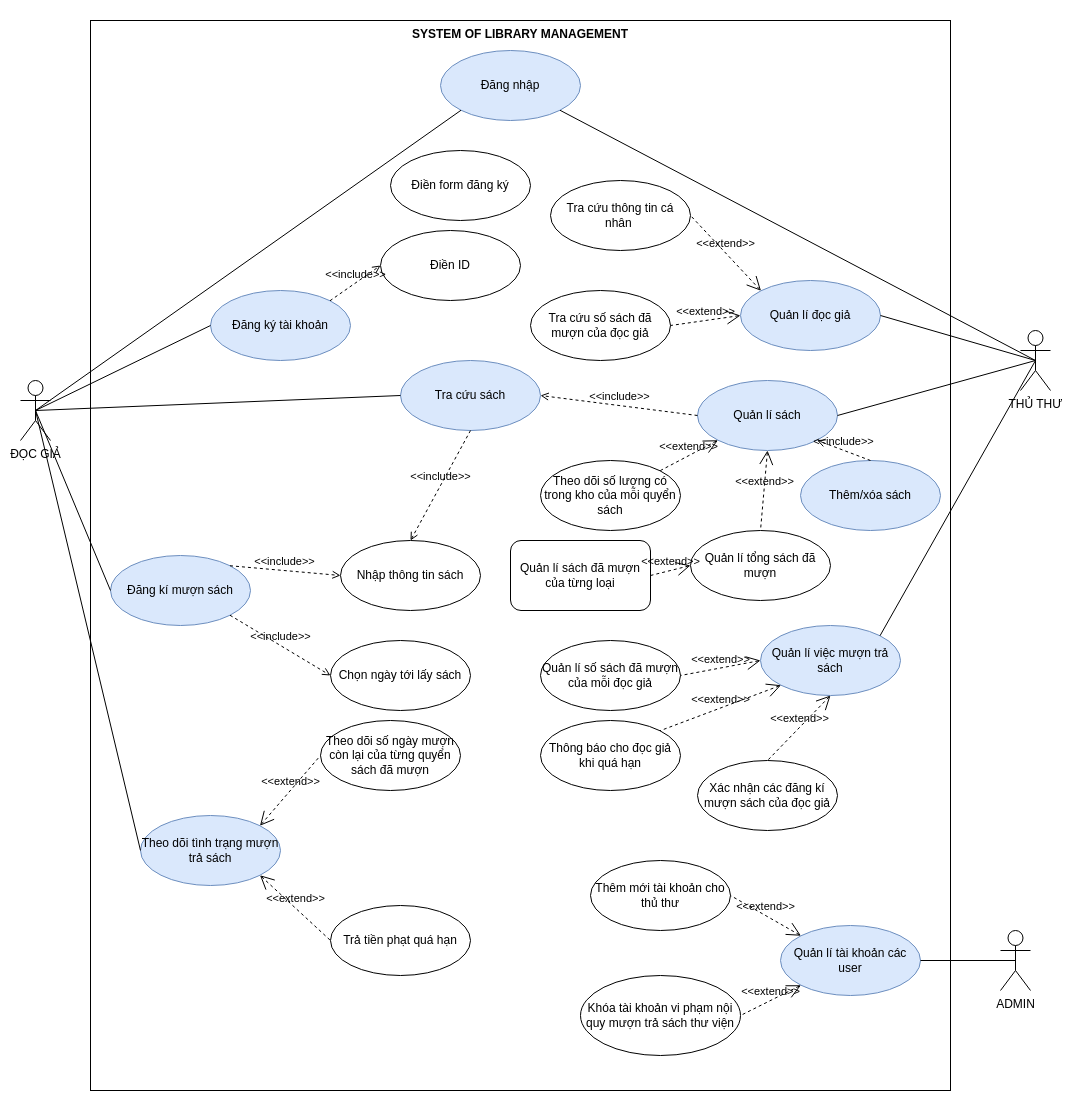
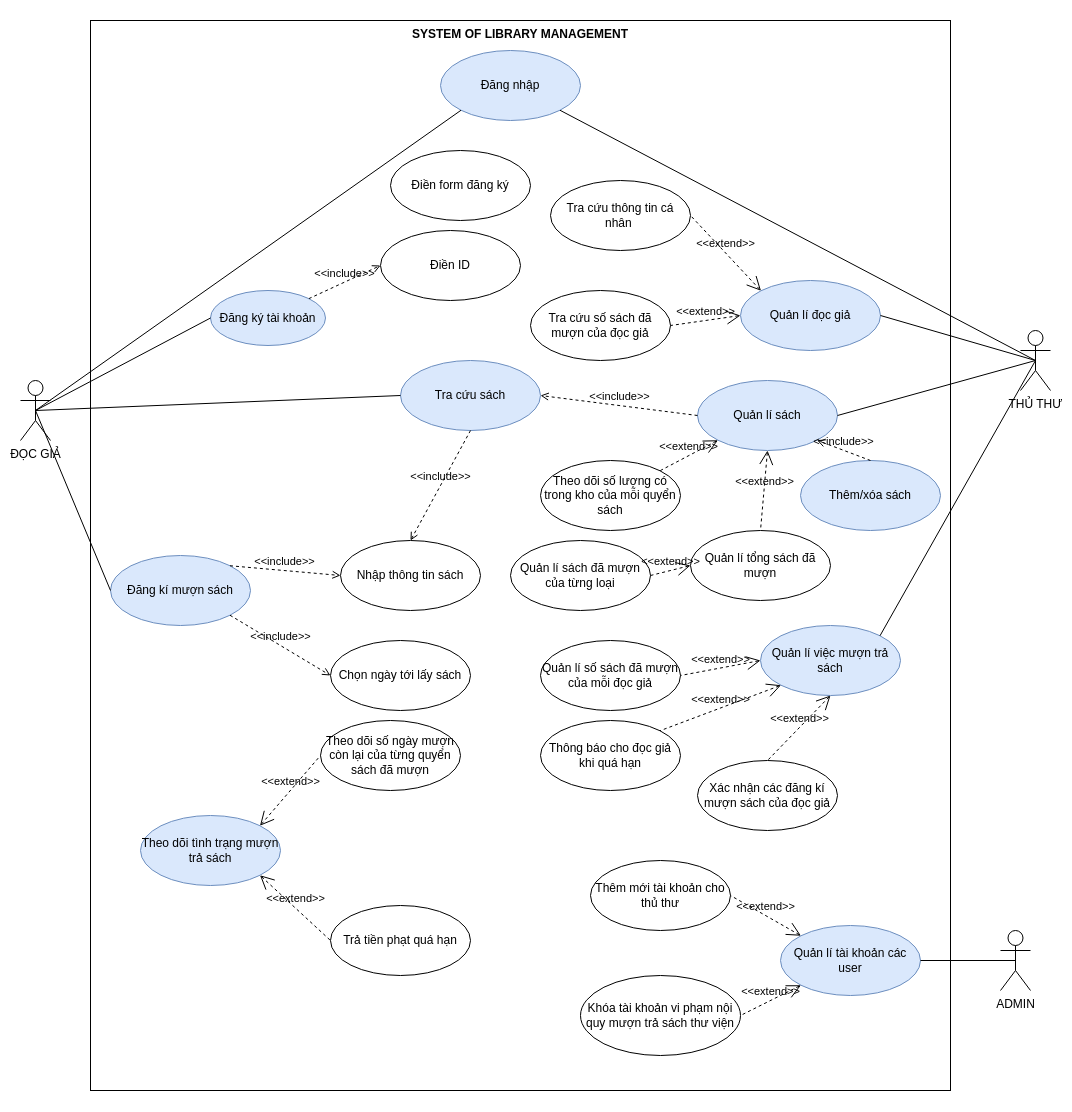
  <mxCell id="0" />
  <mxCell id="1" parent="0" />
  <mxCell id="2" value="SYSTEM OF LIBRARY MANAGEMENT" style="shape=rect;html=1;verticalAlign=top;fontStyle=1;whiteSpace=wrap;align=center;" vertex="1" parent="1"><mxGeometry x="90" y="20" width="860" height="1070" as="geometry" /></mxCell>
  <mxCell id="3" value="Đăng nhập" style="ellipse;whiteSpace=wrap;html=1;fillColor=#dae8fc;strokeColor=#6c8ebf;" vertex="1" parent="1"><mxGeometry x="440" y="50" width="140" height="70" as="geometry" /></mxCell>
  <mxCell id="4" value="Tra cứu sách" style="ellipse;whiteSpace=wrap;html=1;fillColor=#dae8fc;strokeColor=#6c8ebf;" vertex="1" parent="1"><mxGeometry x="400" y="360" width="140" height="70" as="geometry" /></mxCell>
- <mxCell id="5" value="Đăng ký tài khoản" style="ellipse;whiteSpace=wrap;html=1;fillColor=#dae8fc;strokeColor=#6c8ebf;" vertex="1" parent="1"><mxGeometry x="210" y="290" width="140" height="70" as="geometry" /></mxCell>
+ <mxCell id="5" value="Đăng ký tài khoản" style="ellipse;whiteSpace=wrap;html=1;fillColor=#dae8fc;strokeColor=#6c8ebf;" vertex="1" parent="1"><mxGeometry x="210" y="290" width="115" height="55" as="geometry" /></mxCell>
  <mxCell id="6" value="Điền form đăng ký" style="ellipse;whiteSpace=wrap;html=1;" vertex="1" parent="1"><mxGeometry x="390" y="150" width="140" height="70" as="geometry" /></mxCell>
  <mxCell id="7" value="Điền ID" style="ellipse;whiteSpace=wrap;html=1;" vertex="1" parent="1"><mxGeometry x="380" y="230" width="140" height="70" as="geometry" /></mxCell>
  <mxCell id="8" value="Đăng kí mượn sách" style="ellipse;whiteSpace=wrap;html=1;fillColor=#dae8fc;strokeColor=#6c8ebf;" vertex="1" parent="1"><mxGeometry x="110" y="555" width="140" height="70" as="geometry" /></mxCell>
  <mxCell id="9" value="Trả tiền phạt quá hạn" style="ellipse;whiteSpace=wrap;html=1;" vertex="1" parent="1"><mxGeometry x="330" y="905" width="140" height="70" as="geometry" /></mxCell>
  <mxCell id="10" value="Theo dõi tình trạng mượn trả sách" style="ellipse;whiteSpace=wrap;html=1;fillColor=#dae8fc;strokeColor=#6c8ebf;" vertex="1" parent="1"><mxGeometry x="140" y="815" width="140" height="70" as="geometry" /></mxCell>
  <mxCell id="11" value="Theo dõi số ngày mượn còn lại của từng quyển sách đã mượn" style="ellipse;whiteSpace=wrap;html=1;" vertex="1" parent="1"><mxGeometry x="320" y="720" width="140" height="70" as="geometry" /></mxCell>
  <mxCell id="12" value="&amp;lt;&amp;lt;include&amp;gt;&amp;gt;" style="edgeStyle=none;html=1;endArrow=open;verticalAlign=bottom;dashed=1;labelBackgroundColor=none;rounded=0;exitX=1;exitY=0;exitDx=0;exitDy=0;entryX=0;entryY=0.5;entryDx=0;entryDy=0;" edge="1" parent="1" source="5" target="7"><mxGeometry width="160" relative="1" as="geometry"><mxPoint x="300" y="300" as="sourcePoint" /><mxPoint x="460" y="300" as="targetPoint" /></mxGeometry></mxCell>
  <mxCell id="13" value="Nhập thông tin sách" style="ellipse;whiteSpace=wrap;html=1;" vertex="1" parent="1"><mxGeometry x="340" y="540" width="140" height="70" as="geometry" /></mxCell>
  <mxCell id="14" value="&amp;lt;&amp;lt;include&amp;gt;&amp;gt;" style="edgeStyle=none;html=1;endArrow=open;verticalAlign=bottom;dashed=1;labelBackgroundColor=none;rounded=0;exitX=0.5;exitY=1;exitDx=0;exitDy=0;entryX=0.5;entryY=0;entryDx=0;entryDy=0;" edge="1" parent="1" source="4" target="13"><mxGeometry width="160" relative="1" as="geometry"><mxPoint x="280" y="470" as="sourcePoint" /><mxPoint x="440" y="470" as="targetPoint" /></mxGeometry></mxCell>
  <mxCell id="15" value="&amp;lt;&amp;lt;include&amp;gt;&amp;gt;" style="edgeStyle=none;html=1;endArrow=open;verticalAlign=bottom;dashed=1;labelBackgroundColor=none;rounded=0;exitX=1;exitY=1;exitDx=0;exitDy=0;entryX=0;entryY=0.5;entryDx=0;entryDy=0;" edge="1" parent="1" source="8" target="16"><mxGeometry width="160" relative="1" as="geometry"><mxPoint x="280" y="470" as="sourcePoint" /><mxPoint x="440" y="470" as="targetPoint" /></mxGeometry></mxCell>
  <mxCell id="16" value="Chọn ngày tới lấy sách" style="ellipse;whiteSpace=wrap;html=1;" vertex="1" parent="1"><mxGeometry x="330" y="640" width="140" height="70" as="geometry" /></mxCell>
  <mxCell id="17" value="&amp;lt;&amp;lt;include&amp;gt;&amp;gt;" style="edgeStyle=none;html=1;endArrow=open;verticalAlign=bottom;dashed=1;labelBackgroundColor=none;rounded=0;exitX=1;exitY=0;exitDx=0;exitDy=0;entryX=0;entryY=0.5;entryDx=0;entryDy=0;" edge="1" parent="1" source="8" target="13"><mxGeometry width="160" relative="1" as="geometry"><mxPoint x="280" y="570" as="sourcePoint" /><mxPoint x="350" y="520" as="targetPoint" /></mxGeometry></mxCell>
  <mxCell id="18" value="&amp;lt;&amp;lt;extend&amp;gt;&amp;gt;" style="edgeStyle=none;html=1;startArrow=open;endArrow=none;startSize=12;verticalAlign=bottom;dashed=1;labelBackgroundColor=none;rounded=0;exitX=1;exitY=0;exitDx=0;exitDy=0;entryX=0;entryY=0.5;entryDx=0;entryDy=0;" edge="1" parent="1" source="10" target="11"><mxGeometry width="160" relative="1" as="geometry"><mxPoint x="270" y="780" as="sourcePoint" /><mxPoint x="420" y="715" as="targetPoint" /></mxGeometry></mxCell>
  <mxCell id="19" value="&amp;lt;&amp;lt;extend&amp;gt;&amp;gt;" style="edgeStyle=none;html=1;startArrow=open;endArrow=none;startSize=12;verticalAlign=bottom;dashed=1;labelBackgroundColor=none;rounded=0;exitX=1;exitY=1;exitDx=0;exitDy=0;entryX=0;entryY=0.5;entryDx=0;entryDy=0;" edge="1" parent="1" source="10" target="9"><mxGeometry width="160" relative="1" as="geometry"><mxPoint x="279" y="765" as="sourcePoint" /><mxPoint x="350" y="760" as="targetPoint" /></mxGeometry></mxCell>
  <mxCell id="20" value="" style="edgeStyle=none;html=1;endArrow=none;verticalAlign=bottom;rounded=0;exitX=0.5;exitY=0.5;exitDx=0;exitDy=0;exitPerimeter=0;entryX=0;entryY=1;entryDx=0;entryDy=0;" edge="1" parent="1" source="25" target="3"><mxGeometry width="160" relative="1" as="geometry"><mxPoint x="60" y="170" as="sourcePoint" /><mxPoint x="220" y="170" as="targetPoint" /></mxGeometry></mxCell>
  <mxCell id="21" value="" style="edgeStyle=none;html=1;endArrow=none;verticalAlign=bottom;rounded=0;exitX=0.5;exitY=0.5;exitDx=0;exitDy=0;exitPerimeter=0;entryX=0;entryY=0.5;entryDx=0;entryDy=0;" edge="1" parent="1" source="25" target="5"><mxGeometry width="160" relative="1" as="geometry"><mxPoint x="20" y="270" as="sourcePoint" /><mxPoint x="180" y="270" as="targetPoint" /></mxGeometry></mxCell>
  <mxCell id="22" value="" style="edgeStyle=none;html=1;endArrow=none;verticalAlign=bottom;rounded=0;exitX=0.5;exitY=0.5;exitDx=0;exitDy=0;exitPerimeter=0;entryX=0;entryY=0.5;entryDx=0;entryDy=0;" edge="1" parent="1" source="25" target="4"><mxGeometry width="160" relative="1" as="geometry"><mxPoint x="95" y="80" as="sourcePoint" /><mxPoint x="210" y="192" as="targetPoint" /></mxGeometry></mxCell>
  <mxCell id="23" value="" style="edgeStyle=none;html=1;endArrow=none;verticalAlign=bottom;rounded=0;exitX=0.5;exitY=0.5;exitDx=0;exitDy=0;exitPerimeter=0;entryX=0;entryY=0.5;entryDx=0;entryDy=0;" edge="1" parent="1" source="25" target="8"><mxGeometry width="160" relative="1" as="geometry"><mxPoint x="105" y="90" as="sourcePoint" /><mxPoint x="220" y="202" as="targetPoint" /></mxGeometry></mxCell>
- <mxCell id="24" value="" style="edgeStyle=none;html=1;endArrow=none;verticalAlign=bottom;rounded=0;exitX=0.5;exitY=0.5;exitDx=0;exitDy=0;exitPerimeter=0;entryX=0;entryY=0.5;entryDx=0;entryDy=0;" edge="1" parent="1" source="25" target="10"><mxGeometry width="160" relative="1" as="geometry"><mxPoint x="110" y="110" as="sourcePoint" /><mxPoint x="230" y="425" as="targetPoint" /></mxGeometry></mxCell>
  <mxCell id="25" value="ĐỌC GIẢ" style="shape=umlActor;verticalLabelPosition=bottom;verticalAlign=top;html=1;outlineConnect=0;" vertex="1" parent="1"><mxGeometry x="20" y="380" width="30" height="60" as="geometry" /></mxCell>
  <mxCell id="26" value="THỦ THƯ" style="shape=umlActor;html=1;verticalLabelPosition=bottom;verticalAlign=top;align=center;" vertex="1" parent="1"><mxGeometry x="1020" y="330" width="30" height="60" as="geometry" /></mxCell>
  <mxCell id="27" value="" style="edgeStyle=none;html=1;endArrow=none;verticalAlign=bottom;rounded=0;entryX=1;entryY=1;entryDx=0;entryDy=0;exitX=0.5;exitY=0.5;exitDx=0;exitDy=0;exitPerimeter=0;" edge="1" parent="1" source="26" target="3"><mxGeometry width="160" relative="1" as="geometry"><mxPoint x="370" y="300" as="sourcePoint" /><mxPoint x="530" y="300" as="targetPoint" /></mxGeometry></mxCell>
  <mxCell id="28" value="Quản lí đọc giả" style="ellipse;whiteSpace=wrap;html=1;fillColor=#dae8fc;strokeColor=#6c8ebf;" vertex="1" parent="1"><mxGeometry x="740" y="280" width="140" height="70" as="geometry" /></mxCell>
  <mxCell id="29" value="Tra cứu thông tin cá nhân&amp;nbsp;" style="ellipse;whiteSpace=wrap;html=1;" vertex="1" parent="1"><mxGeometry x="550" y="180" width="140" height="70" as="geometry" /></mxCell>
  <mxCell id="30" value="Tra cứu số sách đã mượn của đọc giả" style="ellipse;whiteSpace=wrap;html=1;" vertex="1" parent="1"><mxGeometry x="530" y="290" width="140" height="70" as="geometry" /></mxCell>
  <mxCell id="31" value="Thông báo cho đọc giả khi quá hạn" style="ellipse;whiteSpace=wrap;html=1;" vertex="1" parent="1"><mxGeometry x="540" y="720" width="140" height="70" as="geometry" /></mxCell>
  <mxCell id="32" value="Quản lí sách" style="ellipse;whiteSpace=wrap;html=1;fillColor=#dae8fc;strokeColor=#6c8ebf;" vertex="1" parent="1"><mxGeometry x="697" y="380" width="140" height="70" as="geometry" /></mxCell>
  <mxCell id="33" value="&amp;lt;&amp;lt;include&amp;gt;&amp;gt;" style="edgeStyle=none;html=1;endArrow=open;verticalAlign=bottom;dashed=1;labelBackgroundColor=none;rounded=0;exitX=0;exitY=0.5;exitDx=0;exitDy=0;entryX=1;entryY=0.5;entryDx=0;entryDy=0;" edge="1" parent="1" source="32" target="4"><mxGeometry width="160" relative="1" as="geometry"><mxPoint x="750" y="500" as="sourcePoint" /><mxPoint x="910" y="500" as="targetPoint" /></mxGeometry></mxCell>
  <mxCell id="34" value="Theo dõi số lượng có trong kho của mỗi quyển sách" style="ellipse;whiteSpace=wrap;html=1;" vertex="1" parent="1"><mxGeometry x="540" y="460" width="140" height="70" as="geometry" /></mxCell>
  <mxCell id="35" value="Quản lí tổng sách đã mượn" style="ellipse;whiteSpace=wrap;html=1;" vertex="1" parent="1"><mxGeometry x="690" y="530" width="140" height="70" as="geometry" /></mxCell>
- <mxCell id="36" value="Quản lí sách đã mượn của từng loại" style="whiteSpace=wrap;html=1;rounded=1;" vertex="1" parent="1"><mxGeometry x="510" y="540" width="140" height="70" as="geometry" /></mxCell>
+ <mxCell id="36" value="Quản lí sách đã mượn của từng loại" style="ellipse;whiteSpace=wrap;html=1;" vertex="1" parent="1"><mxGeometry x="510" y="540" width="140" height="70" as="geometry" /></mxCell>
  <mxCell id="37" value="Quản lí việc mượn trả sách" style="ellipse;whiteSpace=wrap;html=1;fillColor=#dae8fc;strokeColor=#6c8ebf;" vertex="1" parent="1"><mxGeometry x="760" y="625" width="140" height="70" as="geometry" /></mxCell>
  <mxCell id="38" value="Quản lí số sách đã mượn của mỗi đọc giả" style="ellipse;whiteSpace=wrap;html=1;" vertex="1" parent="1"><mxGeometry x="540" y="640" width="140" height="70" as="geometry" /></mxCell>
  <mxCell id="39" value="Xác nhận các đăng kí mượn sách của đọc giả" style="ellipse;whiteSpace=wrap;html=1;" vertex="1" parent="1"><mxGeometry x="697" y="760" width="140" height="70" as="geometry" /></mxCell>
  <mxCell id="40" value="" style="edgeStyle=none;html=1;endArrow=none;verticalAlign=bottom;rounded=0;exitX=1;exitY=0.5;exitDx=0;exitDy=0;entryX=0.5;entryY=0.5;entryDx=0;entryDy=0;entryPerimeter=0;" edge="1" parent="1" source="28" target="26"><mxGeometry width="160" relative="1" as="geometry"><mxPoint x="850" y="378.75" as="sourcePoint" /><mxPoint x="1030" y="360" as="targetPoint" /></mxGeometry></mxCell>
  <mxCell id="41" value="" style="edgeStyle=none;html=1;endArrow=none;verticalAlign=bottom;rounded=0;exitX=1;exitY=0.5;exitDx=0;exitDy=0;entryX=0.5;entryY=0.5;entryDx=0;entryDy=0;entryPerimeter=0;" edge="1" parent="1" source="32" target="26"><mxGeometry width="160" relative="1" as="geometry"><mxPoint x="500" y="250" as="sourcePoint" /><mxPoint x="660" y="250" as="targetPoint" /></mxGeometry></mxCell>
  <mxCell id="42" value="" style="edgeStyle=none;html=1;endArrow=none;verticalAlign=bottom;rounded=0;entryX=0.5;entryY=0.5;entryDx=0;entryDy=0;entryPerimeter=0;exitX=1;exitY=0;exitDx=0;exitDy=0;" edge="1" parent="1" source="37" target="26"><mxGeometry width="160" relative="1" as="geometry"><mxPoint x="500" y="630" as="sourcePoint" /><mxPoint x="660" y="630" as="targetPoint" /></mxGeometry></mxCell>
  <mxCell id="43" value="&amp;lt;&amp;lt;extend&amp;gt;&amp;gt;" style="edgeStyle=none;html=1;startArrow=open;endArrow=none;startSize=12;verticalAlign=bottom;dashed=1;labelBackgroundColor=none;rounded=0;exitX=0;exitY=0;exitDx=0;exitDy=0;entryX=1;entryY=0.5;entryDx=0;entryDy=0;" edge="1" parent="1" source="28" target="29"><mxGeometry width="160" relative="1" as="geometry"><mxPoint x="500" y="380" as="sourcePoint" /><mxPoint x="660" y="380" as="targetPoint" /></mxGeometry></mxCell>
  <mxCell id="44" value="&amp;lt;&amp;lt;extend&amp;gt;&amp;gt;" style="edgeStyle=none;html=1;startArrow=open;endArrow=none;startSize=12;verticalAlign=bottom;dashed=1;labelBackgroundColor=none;rounded=0;entryX=1;entryY=0.5;entryDx=0;entryDy=0;exitX=0;exitY=0.5;exitDx=0;exitDy=0;" edge="1" parent="1" source="28" target="30"><mxGeometry width="160" relative="1" as="geometry"><mxPoint x="718" y="350" as="sourcePoint" /><mxPoint x="660" y="380" as="targetPoint" /></mxGeometry></mxCell>
  <mxCell id="45" value="&amp;lt;&amp;lt;extend&amp;gt;&amp;gt;" style="edgeStyle=none;html=1;startArrow=open;endArrow=none;startSize=12;verticalAlign=bottom;dashed=1;labelBackgroundColor=none;rounded=0;exitX=0;exitY=1;exitDx=0;exitDy=0;entryX=1;entryY=0;entryDx=0;entryDy=0;" edge="1" parent="1" source="32" target="34"><mxGeometry width="160" relative="1" as="geometry"><mxPoint x="500" y="500" as="sourcePoint" /><mxPoint x="660" y="500" as="targetPoint" /></mxGeometry></mxCell>
  <mxCell id="46" value="&amp;lt;&amp;lt;extend&amp;gt;&amp;gt;" style="edgeStyle=none;html=1;startArrow=open;endArrow=none;startSize=12;verticalAlign=bottom;dashed=1;labelBackgroundColor=none;rounded=0;exitX=0.5;exitY=1;exitDx=0;exitDy=0;entryX=0.5;entryY=0;entryDx=0;entryDy=0;" edge="1" parent="1" source="32" target="35"><mxGeometry width="160" relative="1" as="geometry"><mxPoint x="500" y="500" as="sourcePoint" /><mxPoint x="660" y="500" as="targetPoint" /></mxGeometry></mxCell>
  <mxCell id="47" value="&amp;lt;&amp;lt;extend&amp;gt;&amp;gt;" style="edgeStyle=none;html=1;startArrow=open;endArrow=none;startSize=12;verticalAlign=bottom;dashed=1;labelBackgroundColor=none;rounded=0;exitX=0;exitY=0.5;exitDx=0;exitDy=0;entryX=1;entryY=0.5;entryDx=0;entryDy=0;" edge="1" parent="1" source="35" target="36"><mxGeometry width="160" relative="1" as="geometry"><mxPoint x="500" y="500" as="sourcePoint" /><mxPoint x="660" y="500" as="targetPoint" /></mxGeometry></mxCell>
  <mxCell id="48" value="&amp;lt;&amp;lt;extend&amp;gt;&amp;gt;" style="edgeStyle=none;html=1;startArrow=open;endArrow=none;startSize=12;verticalAlign=bottom;dashed=1;labelBackgroundColor=none;rounded=0;exitX=0;exitY=0.5;exitDx=0;exitDy=0;entryX=1;entryY=0.5;entryDx=0;entryDy=0;" edge="1" parent="1" source="37" target="38"><mxGeometry width="160" relative="1" as="geometry"><mxPoint x="500" y="630" as="sourcePoint" /><mxPoint x="660" y="630" as="targetPoint" /></mxGeometry></mxCell>
  <mxCell id="49" value="&amp;lt;&amp;lt;extend&amp;gt;&amp;gt;" style="edgeStyle=none;html=1;startArrow=open;endArrow=none;startSize=12;verticalAlign=bottom;dashed=1;labelBackgroundColor=none;rounded=0;exitX=0.5;exitY=1;exitDx=0;exitDy=0;entryX=0.5;entryY=0;entryDx=0;entryDy=0;" edge="1" parent="1" source="37" target="39"><mxGeometry width="160" relative="1" as="geometry"><mxPoint x="500" y="630" as="sourcePoint" /><mxPoint x="660" y="630" as="targetPoint" /></mxGeometry></mxCell>
  <mxCell id="50" value="&amp;lt;&amp;lt;extend&amp;gt;&amp;gt;" style="edgeStyle=none;html=1;startArrow=open;endArrow=none;startSize=12;verticalAlign=bottom;dashed=1;labelBackgroundColor=none;rounded=0;exitX=0;exitY=1;exitDx=0;exitDy=0;entryX=1;entryY=0;entryDx=0;entryDy=0;" edge="1" parent="1" source="37" target="31"><mxGeometry width="160" relative="1" as="geometry"><mxPoint x="500" y="630" as="sourcePoint" /><mxPoint x="660" y="630" as="targetPoint" /></mxGeometry></mxCell>
  <mxCell id="51" value="Thêm mới tài khoản cho thủ thư" style="ellipse;whiteSpace=wrap;html=1;" vertex="1" parent="1"><mxGeometry x="590" y="860" width="140" height="70" as="geometry" /></mxCell>
  <mxCell id="52" value="ADMIN" style="shape=umlActor;html=1;verticalLabelPosition=bottom;verticalAlign=top;align=center;" vertex="1" parent="1"><mxGeometry x="1000" y="930" width="30" height="60" as="geometry" /></mxCell>
  <mxCell id="53" value="Quản lí tài khoản các user" style="ellipse;whiteSpace=wrap;html=1;fillColor=#dae8fc;strokeColor=#6c8ebf;" vertex="1" parent="1"><mxGeometry x="780" y="925" width="140" height="70" as="geometry" /></mxCell>
  <mxCell id="54" value="Khóa tài khoản vi phạm nội quy mượn trả sách thư viện" style="ellipse;whiteSpace=wrap;html=1;" vertex="1" parent="1"><mxGeometry x="580" y="975" width="160" height="80" as="geometry" /></mxCell>
  <mxCell id="55" value="&amp;lt;&amp;lt;extend&amp;gt;&amp;gt;" style="edgeStyle=none;html=1;startArrow=open;endArrow=none;startSize=12;verticalAlign=bottom;dashed=1;labelBackgroundColor=none;rounded=0;exitX=0;exitY=0;exitDx=0;exitDy=0;entryX=1;entryY=0.5;entryDx=0;entryDy=0;" edge="1" parent="1" source="53" target="51"><mxGeometry width="160" relative="1" as="geometry"><mxPoint x="500" y="1000" as="sourcePoint" /><mxPoint x="660" y="1000" as="targetPoint" /></mxGeometry></mxCell>
  <mxCell id="56" value="&amp;lt;&amp;lt;extend&amp;gt;&amp;gt;" style="edgeStyle=none;html=1;startArrow=open;endArrow=none;startSize=12;verticalAlign=bottom;dashed=1;labelBackgroundColor=none;rounded=0;exitX=0;exitY=1;exitDx=0;exitDy=0;entryX=1;entryY=0.5;entryDx=0;entryDy=0;" edge="1" parent="1" source="53" target="54"><mxGeometry width="160" relative="1" as="geometry"><mxPoint x="500" y="1000" as="sourcePoint" /><mxPoint x="660" y="1000" as="targetPoint" /></mxGeometry></mxCell>
  <mxCell id="57" value="Thêm/xóa sách" style="ellipse;whiteSpace=wrap;html=1;fillColor=#dae8fc;strokeColor=#6c8ebf;" vertex="1" parent="1"><mxGeometry x="800" y="460" width="140" height="70" as="geometry" /></mxCell>
  <mxCell id="58" value="" style="edgeStyle=none;html=1;endArrow=none;verticalAlign=bottom;rounded=0;entryX=0.5;entryY=0.5;entryDx=0;entryDy=0;entryPerimeter=0;exitX=1;exitY=0.5;exitDx=0;exitDy=0;" edge="1" parent="1" source="53" target="52"><mxGeometry width="160" relative="1" as="geometry"><mxPoint x="500" y="880" as="sourcePoint" /><mxPoint x="660" y="880" as="targetPoint" /></mxGeometry></mxCell>
  <mxCell id="59" value="&amp;lt;&amp;lt;include&amp;gt;&amp;gt;" style="edgeStyle=none;html=1;endArrow=open;verticalAlign=bottom;dashed=1;labelBackgroundColor=none;rounded=0;entryX=1;entryY=1;entryDx=0;entryDy=0;exitX=0.5;exitY=0;exitDx=0;exitDy=0;" edge="1" parent="1" source="57" target="32"><mxGeometry width="160" relative="1" as="geometry"><mxPoint x="500" y="500" as="sourcePoint" /><mxPoint x="660" y="500" as="targetPoint" /></mxGeometry></mxCell>
